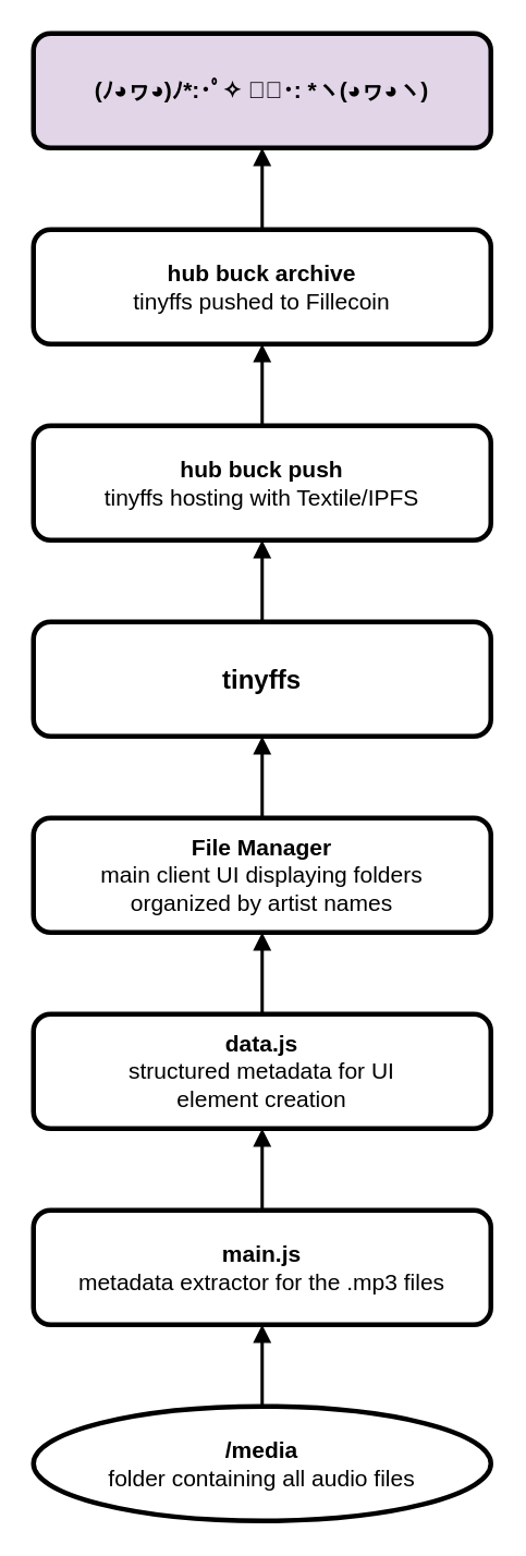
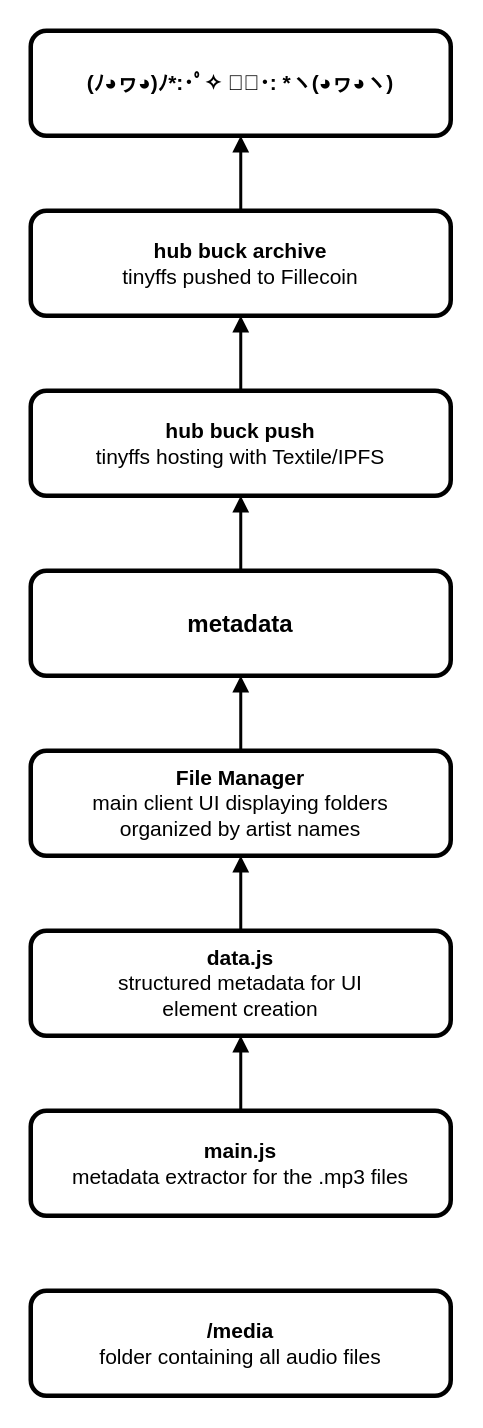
  <mxCell id="0" />
  <mxCell id="1" parent="0" />
- <mxCell id="2" style="edgeStyle=orthogonalEdgeStyle;rounded=0;orthogonalLoop=1;jettySize=auto;html=1;exitX=0.5;exitY=0;exitDx=0;exitDy=0;entryX=0.5;entryY=1;entryDx=0;entryDy=0;endArrow=block;endFill=1;strokeWidth=2;fontSize=11;" edge="1" parent="1" source="3" target="5"><mxGeometry relative="1" as="geometry" /></mxCell>
- <mxCell id="3" value="&lt;b&gt;/media&lt;/b&gt;&lt;br style=&quot;font-size: 14px&quot;&gt;folder containing all audio files" style="ellipse;whiteSpace=wrap;html=1;strokeWidth=3;fontSize=14;fontStyle=0;" vertex="1" parent="1"><mxGeometry x="20" y="860" width="280" height="70" as="geometry" /></mxCell>
+ <mxCell id="3" value="&lt;b&gt;/media&lt;/b&gt;&lt;br style=&quot;font-size: 14px&quot;&gt;folder containing all audio files" style="rounded=1;whiteSpace=wrap;html=1;strokeWidth=3;fontSize=14;fontStyle=0" vertex="1" parent="1"><mxGeometry x="20" y="860" width="280" height="70" as="geometry" /></mxCell>
  <mxCell id="4" style="edgeStyle=orthogonalEdgeStyle;rounded=0;orthogonalLoop=1;jettySize=auto;html=1;exitX=0.5;exitY=0;exitDx=0;exitDy=0;endArrow=block;endFill=1;strokeWidth=2;fontSize=11;" edge="1" parent="1" source="5" target="7"><mxGeometry relative="1" as="geometry" /></mxCell>
  <mxCell id="5" value="&lt;b&gt;main.js&lt;/b&gt;&lt;br&gt;metadata extractor for the .mp3 files" style="rounded=1;whiteSpace=wrap;html=1;strokeWidth=3;fontSize=14;fontStyle=0" vertex="1" parent="1"><mxGeometry x="20" y="740" width="280" height="70" as="geometry" /></mxCell>
  <mxCell id="6" style="edgeStyle=orthogonalEdgeStyle;rounded=0;orthogonalLoop=1;jettySize=auto;html=1;exitX=0.5;exitY=0;exitDx=0;exitDy=0;entryX=0.5;entryY=1;entryDx=0;entryDy=0;endArrow=block;endFill=1;strokeWidth=2;fontSize=11;" edge="1" parent="1" source="7" target="9"><mxGeometry relative="1" as="geometry" /></mxCell>
  <mxCell id="7" value="&lt;b&gt;data.js&lt;/b&gt;&lt;br&gt;structured metadata for UI &lt;br&gt;element creation" style="rounded=1;whiteSpace=wrap;html=1;strokeWidth=3;fontSize=14;fontStyle=0" vertex="1" parent="1"><mxGeometry x="20" y="620" width="280" height="70" as="geometry" /></mxCell>
  <mxCell id="8" style="edgeStyle=orthogonalEdgeStyle;rounded=0;orthogonalLoop=1;jettySize=auto;html=1;exitX=0.5;exitY=0;exitDx=0;exitDy=0;entryX=0.5;entryY=1;entryDx=0;entryDy=0;endArrow=block;endFill=1;strokeWidth=2;fontSize=11;" edge="1" parent="1" source="9"><mxGeometry relative="1" as="geometry"><mxPoint x="160" y="450" as="targetPoint" /></mxGeometry></mxCell>
  <mxCell id="9" value="&lt;b&gt;File Manager&lt;/b&gt;&lt;br&gt;main client UI displaying folders&lt;br&gt;organized by artist names" style="rounded=1;whiteSpace=wrap;html=1;strokeWidth=3;fontSize=14;fontStyle=0" vertex="1" parent="1"><mxGeometry x="20" y="500" width="280" height="70" as="geometry" /></mxCell>
  <mxCell id="10" style="edgeStyle=orthogonalEdgeStyle;rounded=0;orthogonalLoop=1;jettySize=auto;html=1;exitX=0.5;exitY=0;exitDx=0;exitDy=0;entryX=0.5;entryY=1;entryDx=0;entryDy=0;endArrow=block;endFill=1;strokeWidth=2;fontSize=11;" edge="1" parent="1" source="11"><mxGeometry relative="1" as="geometry"><mxPoint x="160" y="330" as="targetPoint" /></mxGeometry></mxCell>
- <mxCell id="11" value="&lt;b&gt;&lt;font style=&quot;font-size: 16px&quot;&gt;tinyffs&lt;/font&gt;&lt;/b&gt;" style="rounded=1;whiteSpace=wrap;html=1;strokeWidth=3;fontSize=14;fontStyle=0" vertex="1" parent="1"><mxGeometry x="20" y="380" width="280" height="70" as="geometry" /></mxCell>
+ <mxCell id="11" value="&lt;b&gt;&lt;font style=&quot;font-size: 16px&quot;&gt;metadata&lt;/font&gt;&lt;/b&gt;" style="rounded=1;whiteSpace=wrap;html=1;strokeWidth=3;fontSize=14;fontStyle=0" vertex="1" parent="1"><mxGeometry x="20" y="380" width="280" height="70" as="geometry" /></mxCell>
  <mxCell id="12" style="edgeStyle=orthogonalEdgeStyle;rounded=0;orthogonalLoop=1;jettySize=auto;html=1;exitX=0.5;exitY=0;exitDx=0;exitDy=0;endArrow=block;endFill=1;strokeWidth=2;fontSize=11;" edge="1" parent="1" source="13" target="15"><mxGeometry relative="1" as="geometry" /></mxCell>
  <mxCell id="13" value="&lt;b&gt;hub buck push&lt;/b&gt;&lt;span style=&quot;color: rgba(0 , 0 , 0 , 0) ; font-family: monospace ; font-size: 0px&quot;&gt;%3CmxGraphModel%3E%3Croot%3E%3CmxCell%20id%3D%220%22%2F%3E%3CmxCell%20id%3D%221%22%20parent%3D%220%22%2F%3E%3CmxCell%20id%3D%222%22%20value%3D%22%26lt%3Bb%26gt%3BFile%20Manager%26lt%3B%2Fb%26gt%3B%26lt%3Bbr%26gt%3Bmain%20client%20UI%20displaying%20folders%26lt%3Bbr%26gt%3Borganized%20by%20artist%20names%22%20style%3D%22rounded%3D1%3BwhiteSpace%3Dwrap%3Bhtml%3D1%3BstrokeWidth%3D3%3BfontSize%3D14%3BfontStyle%3D0%22%20vertex%3D%221%22%20parent%3D%221%22%3E%3CmxGeometry%20x%3D%22260%22%20y%3D%22190%22%20width%3D%22280%22%20height%3D%2270%22%20as%3D%22geometry%22%2F%3E%3C%2FmxCell%3E%3C%2Froot%3E%3C%2FmxGraphModel%3E&lt;/span&gt;&lt;br&gt;tinyffs hosting with Textile/IPFS" style="rounded=1;whiteSpace=wrap;html=1;strokeWidth=3;fontSize=14;fontStyle=0" vertex="1" parent="1"><mxGeometry x="20" y="260" width="280" height="70" as="geometry" /></mxCell>
  <mxCell id="14" style="edgeStyle=orthogonalEdgeStyle;rounded=0;orthogonalLoop=1;jettySize=auto;html=1;exitX=0.5;exitY=0;exitDx=0;exitDy=0;entryX=0.5;entryY=1;entryDx=0;entryDy=0;endArrow=block;endFill=1;strokeWidth=2;fontSize=11;" edge="1" parent="1" source="15" target="16"><mxGeometry relative="1" as="geometry" /></mxCell>
  <mxCell id="15" value="&lt;b&gt;hub buck archive&lt;/b&gt;&lt;span style=&quot;color: rgba(0 , 0 , 0 , 0) ; font-family: monospace ; font-size: 0px&quot;&gt;%3CmxGraphModel%3E%3Croot%3E%3CmxCell%20id%3D%220%22%2F%3E%3CmxCell%20id%3D%221%22%20parent%3D%220%22%2F%3E%3CmxCell%20id%3D%222%22%20value%3D%22%26lt%3Bb%26gt%3BFile%20Manager%26lt%3B%2Fb%26gt%3B%26lt%3Bbr%26gt%3Bmain%20client%20UI%20displaying%20folders%26lt%3Bbr%26gt%3Borganized%20by%20artist%20names%22%20style%3D%22rounded%3D1%3BwhiteSpace%3Dwrap%3Bhtml%3D1%3BstrokeWidth%3D3%3BfontSize%3D14%3BfontStyle%3D0%22%20vertex%3D%221%22%20parent%3D%221%22%3E%3CmxGeometry%20x%3D%22260%22%20y%3D%22190%22%20width%3D%22280%22%20height%3D%2270%22%20as%3D%22geometry%22%2F%3E%3C%2FmxCell%3E%3C%2Froot%3E%3C%2FmxGraphModel%3E&lt;/span&gt;&lt;br&gt;tinyffs pushed to Fillecoin" style="rounded=1;whiteSpace=wrap;html=1;strokeWidth=3;fontSize=14;fontStyle=0" vertex="1" parent="1"><mxGeometry x="20" y="140" width="280" height="70" as="geometry" /></mxCell>
- <mxCell id="16" value="&lt;b&gt;(ﾉ◕ヮ◕)ﾉ*:･ﾟ✧ ✧ﾟ･: *ヽ(◕ヮ◕ヽ)&lt;/b&gt;" style="rounded=1;whiteSpace=wrap;html=1;strokeWidth=3;fontSize=14;fontStyle=0;fillColor=#e1d5e7;" vertex="1" parent="1"><mxGeometry x="20" y="20" width="280" height="70" as="geometry" /></mxCell>
+ <mxCell id="16" value="&lt;b&gt;(ﾉ◕ヮ◕)ﾉ*:･ﾟ✧ ✧ﾟ･: *ヽ(◕ヮ◕ヽ)&lt;/b&gt;" style="rounded=1;whiteSpace=wrap;html=1;strokeWidth=3;fontSize=14;fontStyle=0" vertex="1" parent="1"><mxGeometry x="20" y="20" width="280" height="70" as="geometry" /></mxCell>
